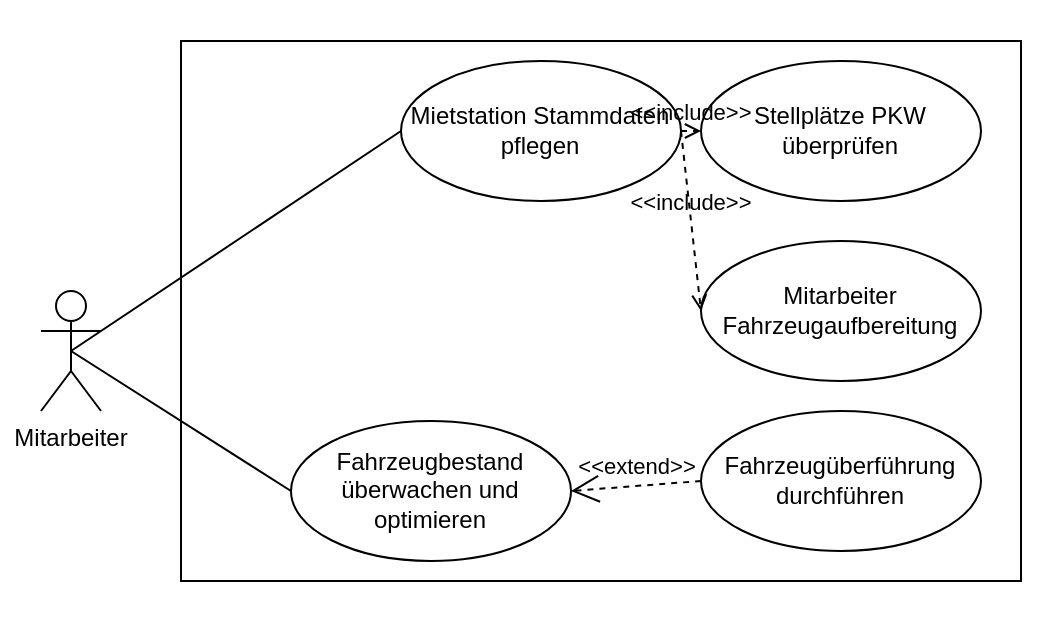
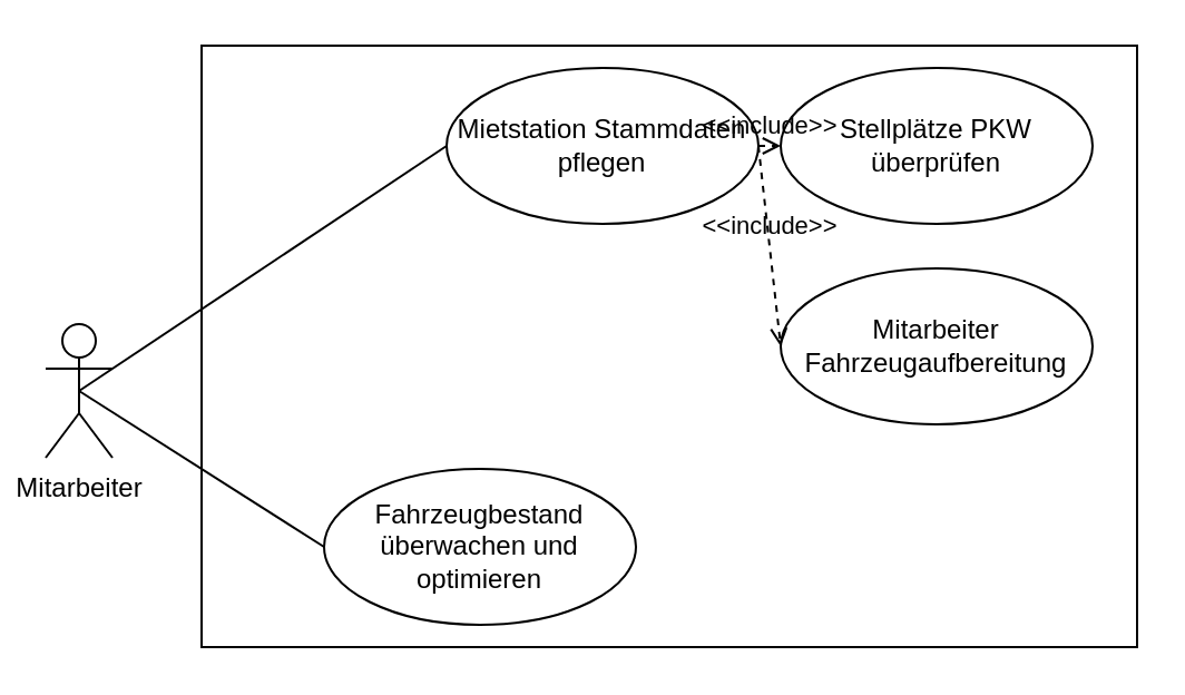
  <mxCell id="0" />
  <mxCell id="1" parent="0" />
  <mxCell id="2" value="Mitarbeiter" style="shape=umlActor;html=1;verticalLabelPosition=bottom;verticalAlign=top;align=center;" parent="1" vertex="1"><mxGeometry x="20" y="145" width="30" height="60" as="geometry" /></mxCell>
  <mxCell id="3" value="Mietstation Stammdaten pflegen" style="ellipse;whiteSpace=wrap;html=1;" parent="1" vertex="1"><mxGeometry x="200" y="30" width="140" height="70" as="geometry" /></mxCell>
  <mxCell id="4" value="Fahrzeugbestand überwachen und optimieren" style="ellipse;whiteSpace=wrap;html=1;" parent="1" vertex="1"><mxGeometry x="145" y="210" width="140" height="70" as="geometry" /></mxCell>
- <mxCell id="5" value="Fahrzeugüberführung durchführen" style="ellipse;whiteSpace=wrap;html=1;" parent="1" vertex="1"><mxGeometry x="350" y="205" width="140" height="70" as="geometry" /></mxCell>
  <mxCell id="6" value="" style="edgeStyle=none;html=1;endArrow=none;verticalAlign=bottom;rounded=0;exitX=0.5;exitY=0.5;exitDx=0;exitDy=0;exitPerimeter=0;entryX=0;entryY=0.5;entryDx=0;entryDy=0;" parent="1" source="2" target="4" edge="1"><mxGeometry width="160" relative="1" as="geometry"><mxPoint x="310" y="290" as="sourcePoint" /><mxPoint x="470" y="290" as="targetPoint" /></mxGeometry></mxCell>
  <mxCell id="7" value="" style="edgeStyle=none;html=1;endArrow=none;verticalAlign=bottom;rounded=0;exitX=0.5;exitY=0.5;exitDx=0;exitDy=0;exitPerimeter=0;entryX=0;entryY=0.5;entryDx=0;entryDy=0;" parent="1" source="2" target="3" edge="1"><mxGeometry width="160" relative="1" as="geometry"><mxPoint x="310" y="290" as="sourcePoint" /><mxPoint x="470" y="290" as="targetPoint" /></mxGeometry></mxCell>
  <mxCell id="8" value="Stellplätze PKW überprüfen" style="ellipse;whiteSpace=wrap;html=1;" parent="1" vertex="1"><mxGeometry x="350" y="30" width="140" height="70" as="geometry" /></mxCell>
- <mxCell id="9" value="&amp;lt;&amp;lt;extend&amp;gt;&amp;gt;" style="edgeStyle=none;html=1;startArrow=open;endArrow=none;startSize=12;verticalAlign=bottom;dashed=1;labelBackgroundColor=none;rounded=0;exitX=1;exitY=0.5;exitDx=0;exitDy=0;entryX=0;entryY=0.5;entryDx=0;entryDy=0;" parent="1" source="4" target="5" edge="1"><mxGeometry width="160" relative="1" as="geometry"><mxPoint x="310" y="190" as="sourcePoint" /><mxPoint x="470" y="190" as="targetPoint" /></mxGeometry></mxCell>
  <mxCell id="10" value="&amp;lt;&amp;lt;include&amp;gt;&amp;gt;" style="edgeStyle=none;html=1;endArrow=open;verticalAlign=bottom;dashed=1;labelBackgroundColor=none;rounded=0;entryX=0;entryY=0.5;entryDx=0;entryDy=0;exitX=1;exitY=0.5;exitDx=0;exitDy=0;" parent="1" source="3" target="8" edge="1"><mxGeometry width="160" relative="1" as="geometry"><mxPoint x="250" y="85" as="sourcePoint" /><mxPoint x="300" y="150" as="targetPoint" /></mxGeometry></mxCell>
  <mxCell id="11" value="Mitarbeiter Fahrzeugaufbereitung" style="ellipse;whiteSpace=wrap;html=1;" parent="1" vertex="1"><mxGeometry x="350" y="120" width="140" height="70" as="geometry" /></mxCell>
  <mxCell id="12" value="&amp;lt;&amp;lt;include&amp;gt;&amp;gt;" style="edgeStyle=none;html=1;endArrow=open;verticalAlign=bottom;dashed=1;labelBackgroundColor=none;rounded=0;exitX=1;exitY=0.5;exitDx=0;exitDy=0;entryX=0;entryY=0.5;entryDx=0;entryDy=0;" parent="1" source="3" target="11" edge="1"><mxGeometry width="160" relative="1" as="geometry"><mxPoint x="340" y="64.71" as="sourcePoint" /><mxPoint x="500" y="64.71" as="targetPoint" /></mxGeometry></mxCell>
  <mxCell id="13" value="" style="rounded=0;whiteSpace=wrap;html=1;fillColor=none;" vertex="1" parent="1"><mxGeometry x="90" y="20" width="420" height="270" as="geometry" /></mxCell>
